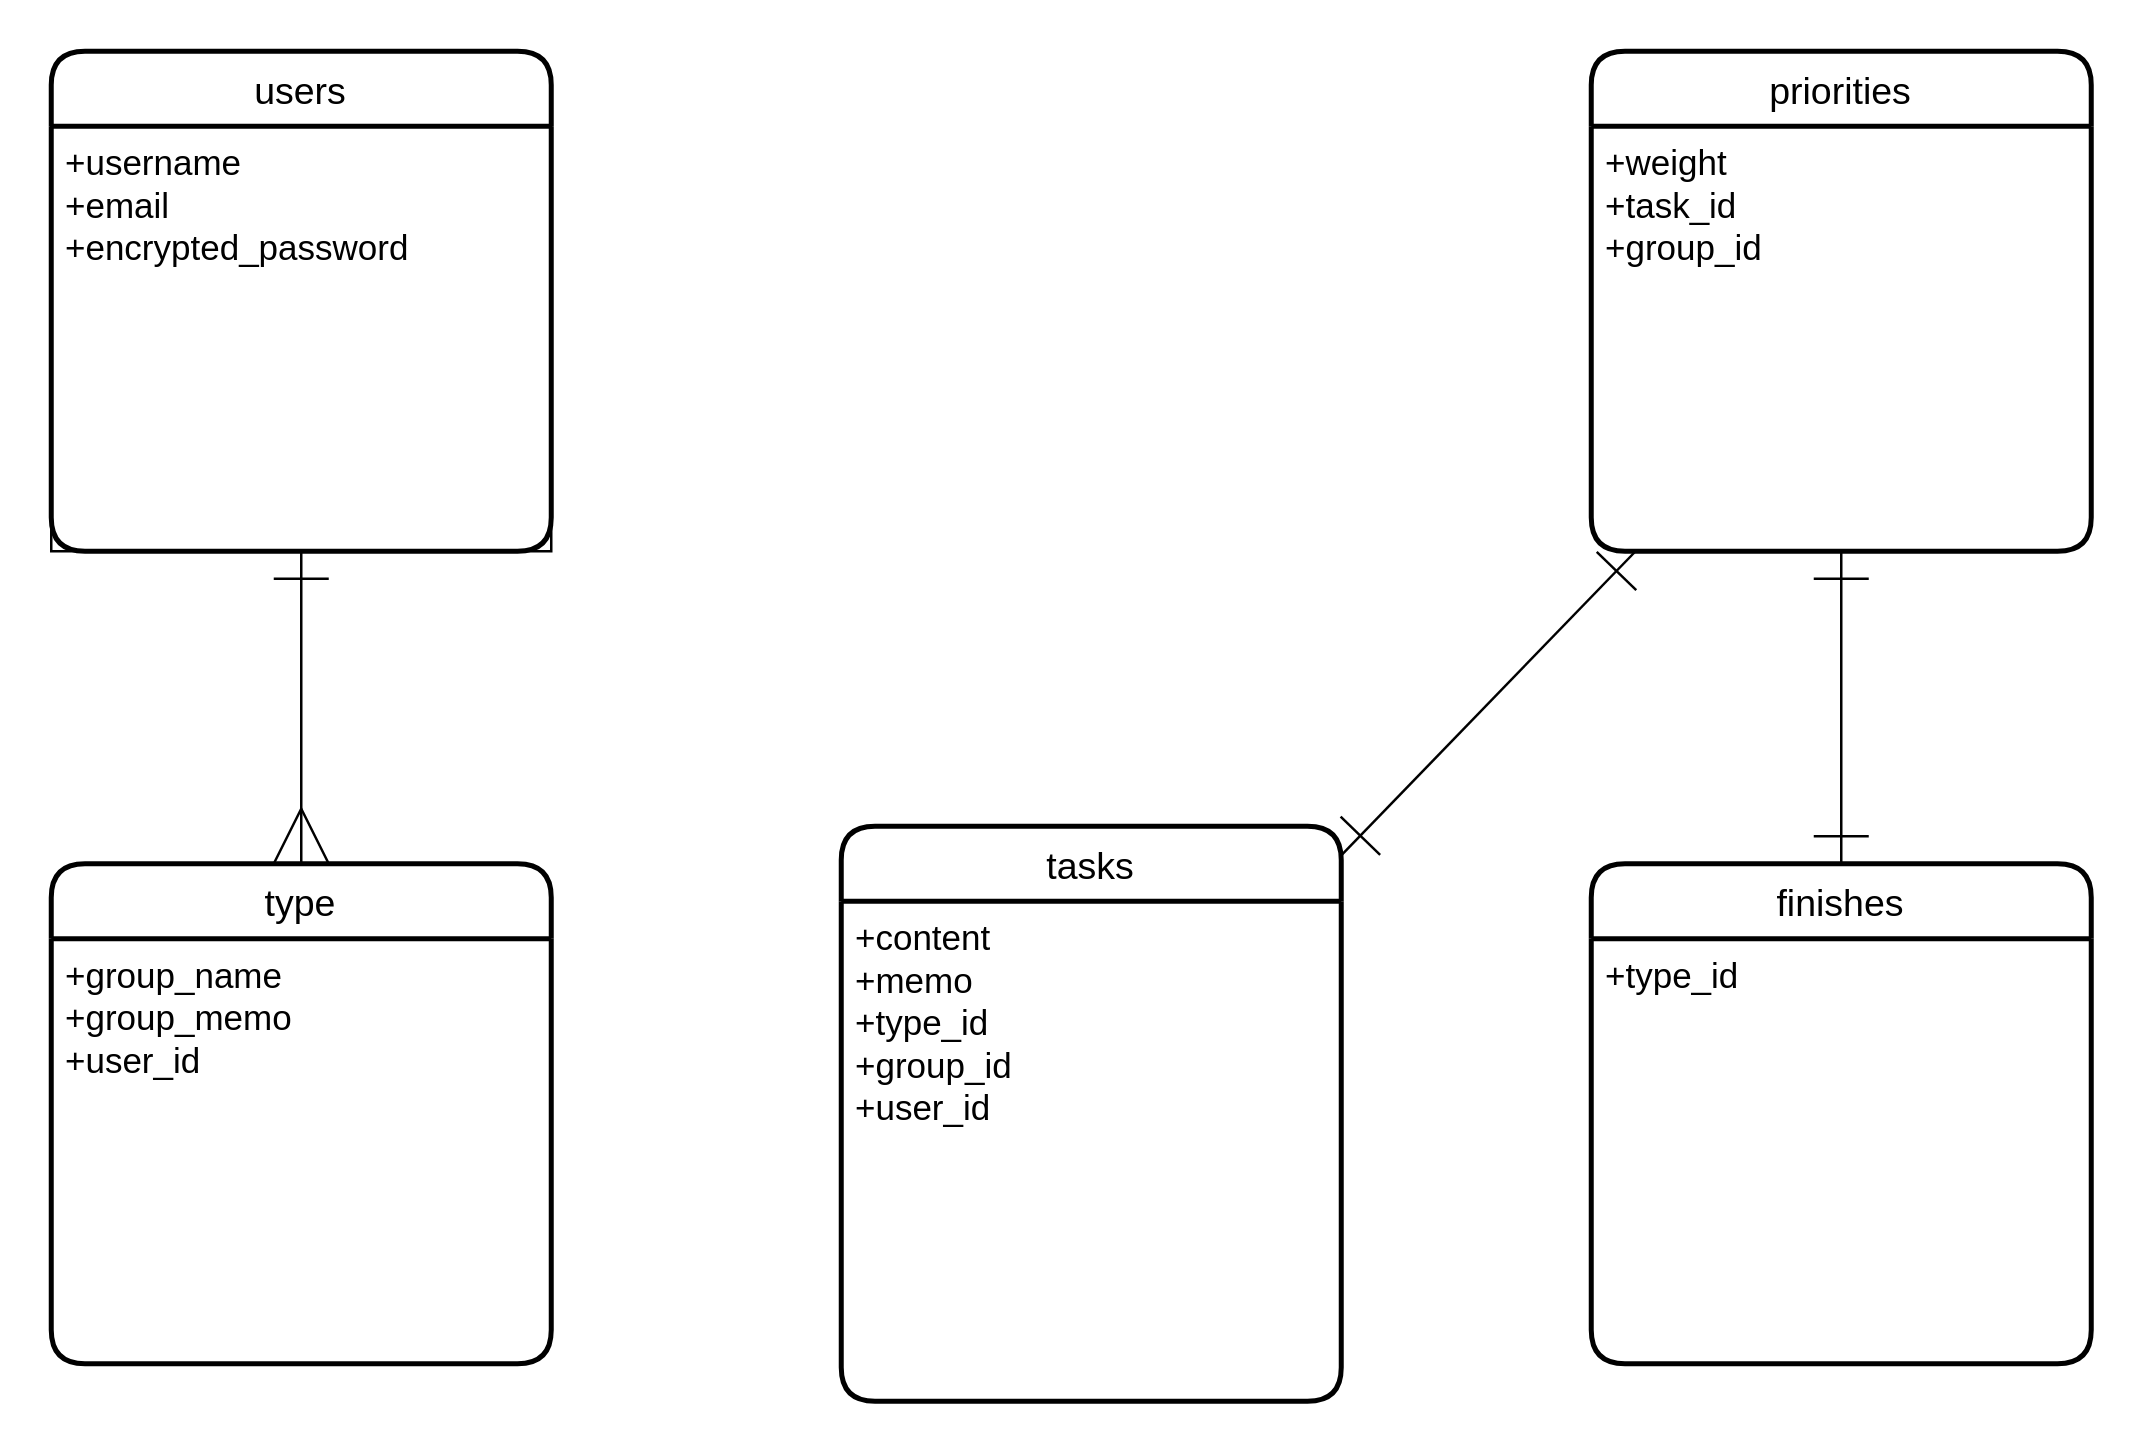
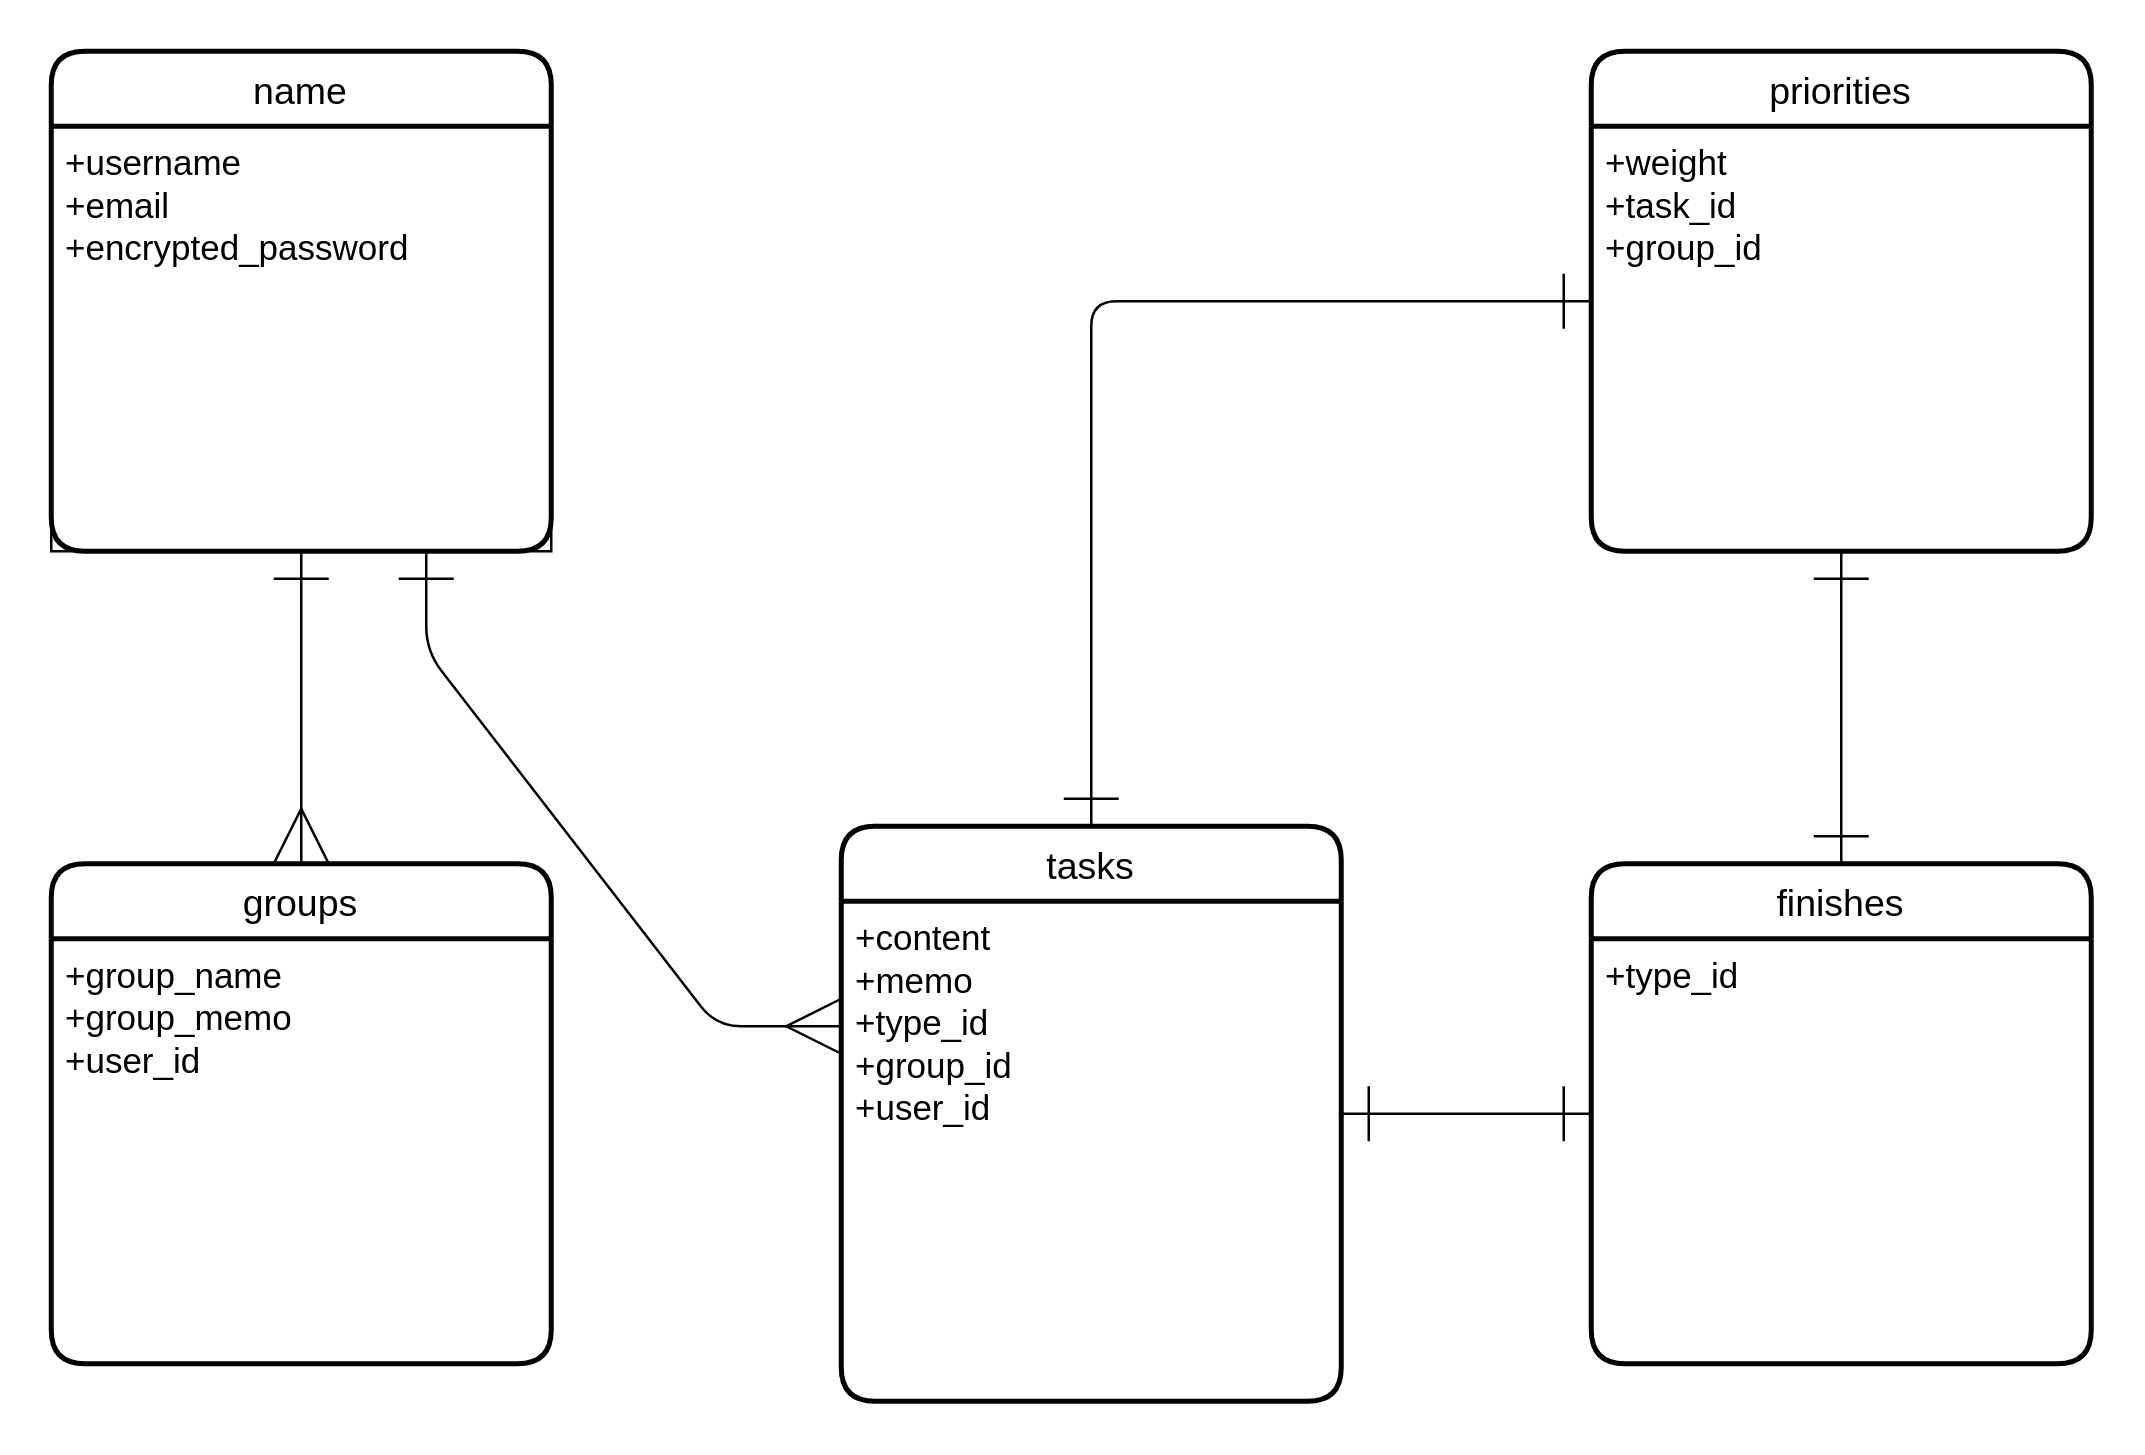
  <mxCell id="0" />
  <mxCell id="1" parent="0" />
- <mxCell id="2" value="users" style="swimlane;childLayout=stackLayout;horizontal=1;startSize=30;horizontalStack=0;rounded=1;fontSize=15;fontStyle=0;strokeWidth=2;resizeParent=0;resizeLast=1;shadow=0;dashed=0;align=center;" parent="1" vertex="1"><mxGeometry x="20" y="20" width="200" height="200" as="geometry" /></mxCell>
+ <mxCell id="2" value="name" style="swimlane;childLayout=stackLayout;horizontal=1;startSize=30;horizontalStack=0;rounded=1;fontSize=15;fontStyle=0;strokeWidth=2;resizeParent=0;resizeLast=1;shadow=0;dashed=0;align=center;" parent="1" vertex="1"><mxGeometry x="20" y="20" width="200" height="200" as="geometry" /></mxCell>
  <mxCell id="3" value="+username&#10;+email&#10;+encrypted_password" style="align=left;spacingLeft=4;fontSize=14;verticalAlign=top;resizable=0;rotatable=0;part=1;fillColor=none;" parent="2" vertex="1"><mxGeometry y="30" width="200" height="170" as="geometry" /></mxCell>
- <mxCell id="4" value="type" style="swimlane;childLayout=stackLayout;horizontal=1;startSize=30;horizontalStack=0;rounded=1;fontSize=15;fontStyle=0;strokeWidth=2;resizeParent=0;resizeLast=1;shadow=0;dashed=0;align=center;" parent="1" vertex="1"><mxGeometry x="20" y="345" width="200" height="200" as="geometry" /></mxCell>
+ <mxCell id="4" value="groups" style="swimlane;childLayout=stackLayout;horizontal=1;startSize=30;horizontalStack=0;rounded=1;fontSize=15;fontStyle=0;strokeWidth=2;resizeParent=0;resizeLast=1;shadow=0;dashed=0;align=center;" parent="1" vertex="1"><mxGeometry x="20" y="345" width="200" height="200" as="geometry" /></mxCell>
  <mxCell id="5" value="+group_name&#10;+group_memo&#10;+user_id" style="align=left;strokeColor=none;fillColor=none;spacingLeft=4;fontSize=14;verticalAlign=top;resizable=0;rotatable=0;part=1;" parent="4" vertex="1"><mxGeometry y="30" width="200" height="170" as="geometry" /></mxCell>
  <mxCell id="6" value="tasks" style="swimlane;childLayout=stackLayout;horizontal=1;startSize=30;horizontalStack=0;rounded=1;fontSize=15;fontStyle=0;strokeWidth=2;resizeParent=0;resizeLast=1;shadow=0;dashed=0;align=center;" parent="1" vertex="1"><mxGeometry x="336" y="330" width="200" height="230" as="geometry" /></mxCell>
  <mxCell id="7" value="+content&#10;+memo&#10;+type_id&#10;+group_id&#10;+user_id" style="align=left;strokeColor=none;fillColor=none;spacingLeft=4;fontSize=14;verticalAlign=top;resizable=0;rotatable=0;part=1;" parent="6" vertex="1"><mxGeometry y="30" width="200" height="200" as="geometry" /></mxCell>
  <mxCell id="8" value="finishes" style="swimlane;childLayout=stackLayout;horizontal=1;startSize=30;horizontalStack=0;rounded=1;fontSize=15;fontStyle=0;strokeWidth=2;resizeParent=0;resizeLast=1;shadow=0;dashed=0;align=center;" parent="1" vertex="1"><mxGeometry x="636" y="345" width="200" height="200" as="geometry" /></mxCell>
  <mxCell id="9" value="+type_id" style="align=left;strokeColor=none;fillColor=none;spacingLeft=4;fontSize=14;verticalAlign=top;resizable=0;rotatable=0;part=1;" parent="8" vertex="1"><mxGeometry y="30" width="200" height="170" as="geometry" /></mxCell>
  <mxCell id="10" value="priorities" style="swimlane;childLayout=stackLayout;horizontal=1;startSize=30;horizontalStack=0;rounded=1;fontSize=15;fontStyle=0;strokeWidth=2;resizeParent=0;resizeLast=1;shadow=0;dashed=0;align=center;" parent="1" vertex="1"><mxGeometry x="636" y="20" width="200" height="200" as="geometry" /></mxCell>
  <mxCell id="11" value="+weight&#10;+task_id&#10;+group_id" style="align=left;strokeColor=none;fillColor=none;spacingLeft=4;fontSize=14;verticalAlign=top;resizable=0;rotatable=0;part=1;" parent="10" vertex="1"><mxGeometry y="30" width="200" height="170" as="geometry" /></mxCell>
  <mxCell id="12" style="edgeStyle=none;html=1;entryX=0.5;entryY=0;entryDx=0;entryDy=0;fontSize=15;endArrow=ERmany;endFill=0;endSize=20;startArrow=ERone;startFill=0;startSize=20;" parent="1" source="2" target="4" edge="1"><mxGeometry relative="1" as="geometry" /></mxCell>
- <mxCell id="13" style="edgeStyle=none;html=1;fontSize=15;endArrow=ERone;endFill=0;endSize=20;startArrow=ERone;startFill=0;startSize=20;" parent="1" source="6" target="11" edge="1"><mxGeometry relative="1" as="geometry" /></mxCell>
+ <mxCell id="13" style="edgeStyle=none;html=1;entryX=0;entryY=0.5;entryDx=0;entryDy=0;fontSize=15;endArrow=ERone;endFill=0;endSize=20;startArrow=ERone;startFill=0;startSize=20;" parent="1" source="6" target="8" edge="1"><mxGeometry relative="1" as="geometry" /></mxCell>
+ <mxCell id="14" style="edgeStyle=none;html=1;entryX=0;entryY=0.5;entryDx=0;entryDy=0;fontSize=15;endArrow=ERone;endFill=0;endSize=20;startArrow=ERone;startFill=0;startSize=20;" parent="1" source="6" target="10" edge="1"><mxGeometry relative="1" as="geometry"><Array as="points"><mxPoint x="436" y="120" /></Array></mxGeometry></mxCell>
  <mxCell id="15" style="edgeStyle=none;html=1;fontSize=15;endArrow=ERone;endFill=0;endSize=20;startArrow=ERone;startFill=0;startSize=20;entryX=0.5;entryY=1;entryDx=0;entryDy=0;" parent="1" source="8" target="11" edge="1"><mxGeometry relative="1" as="geometry"><Array as="points" /></mxGeometry></mxCell>
+ <mxCell id="16" style="edgeStyle=none;html=1;exitX=0.75;exitY=1;exitDx=0;exitDy=0;entryX=0;entryY=0.25;entryDx=0;entryDy=0;endArrow=ERmany;endFill=0;endSize=20;startSize=20;startArrow=ERone;startFill=0;" parent="1" source="3" target="7" edge="1"><mxGeometry relative="1" as="geometry"><Array as="points"><mxPoint x="170" y="260" /><mxPoint x="286" y="410" /></Array></mxGeometry></mxCell>
